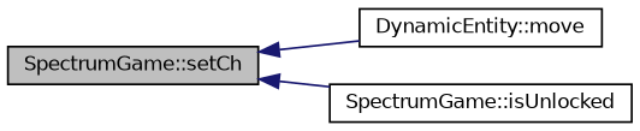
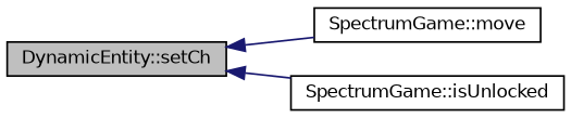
  digraph {
    rankdir=LR
    node [color=black fillcolor=white fontname=Helvetica fontsize=10 shape=record style=filled]
    edge [color=midnightblue dir=back fontname=Helvetica fontsize=10 labelfontname=Helvetica labelfontsize=10 style=solid]
-   n1 [fillcolor=grey75 fontcolor=black height=0.2 label="SpectrumGame::setCh" width=0.4]
-   n2 [height=0.2 label="DynamicEntity::move" width=0.4]
+   n1 [fillcolor=grey75 fontcolor=black height=0.2 label="DynamicEntity::setCh" width=0.4]
+   n2 [height=0.2 label="SpectrumGame::move" width=0.4]
    n3 [height=0.2 label="SpectrumGame::isUnlocked" width=0.4]
    n1 -> n2
    n1 -> n3
  }
